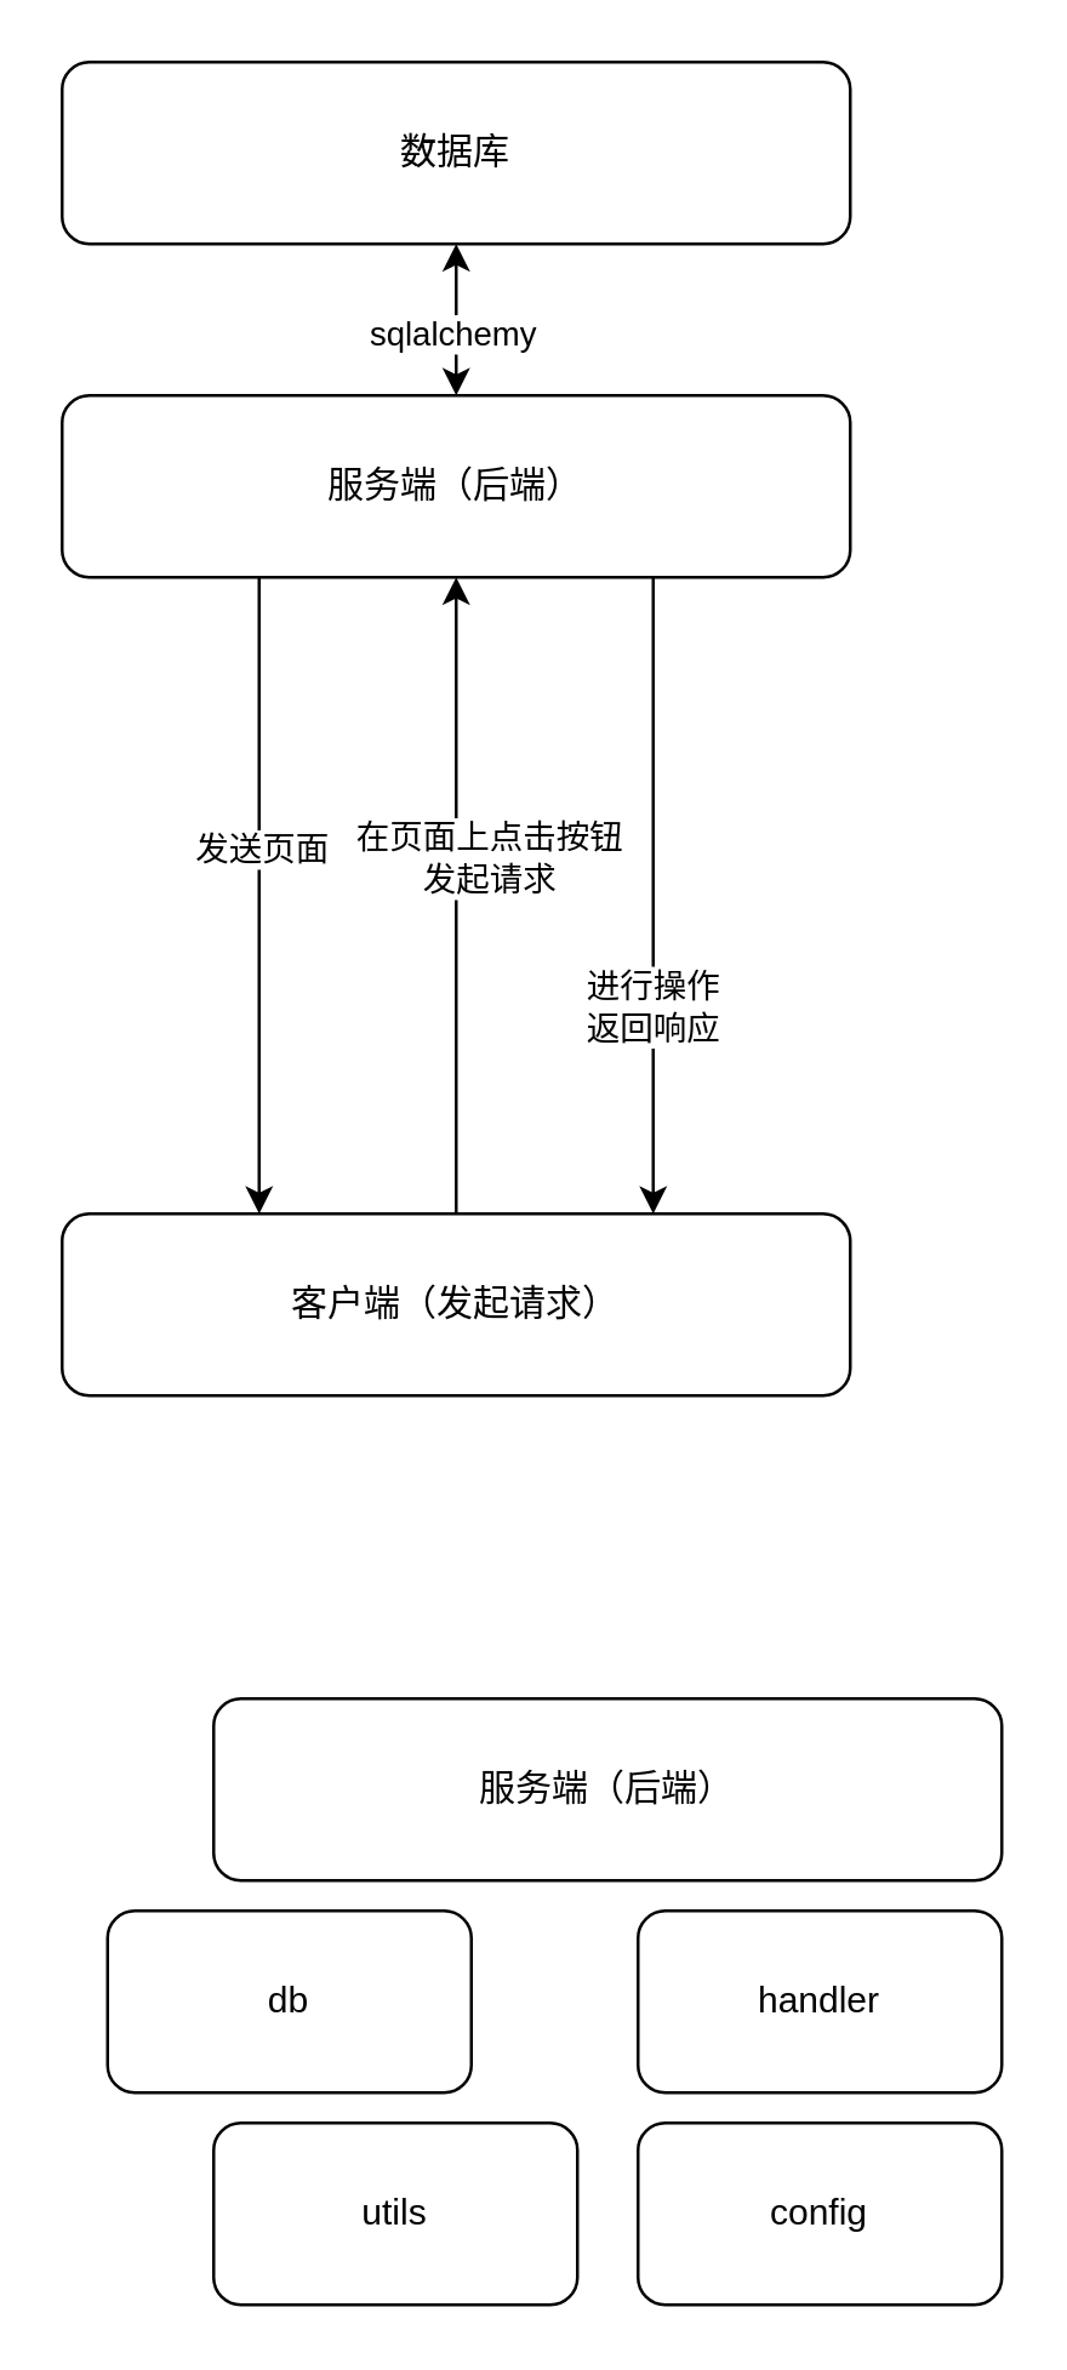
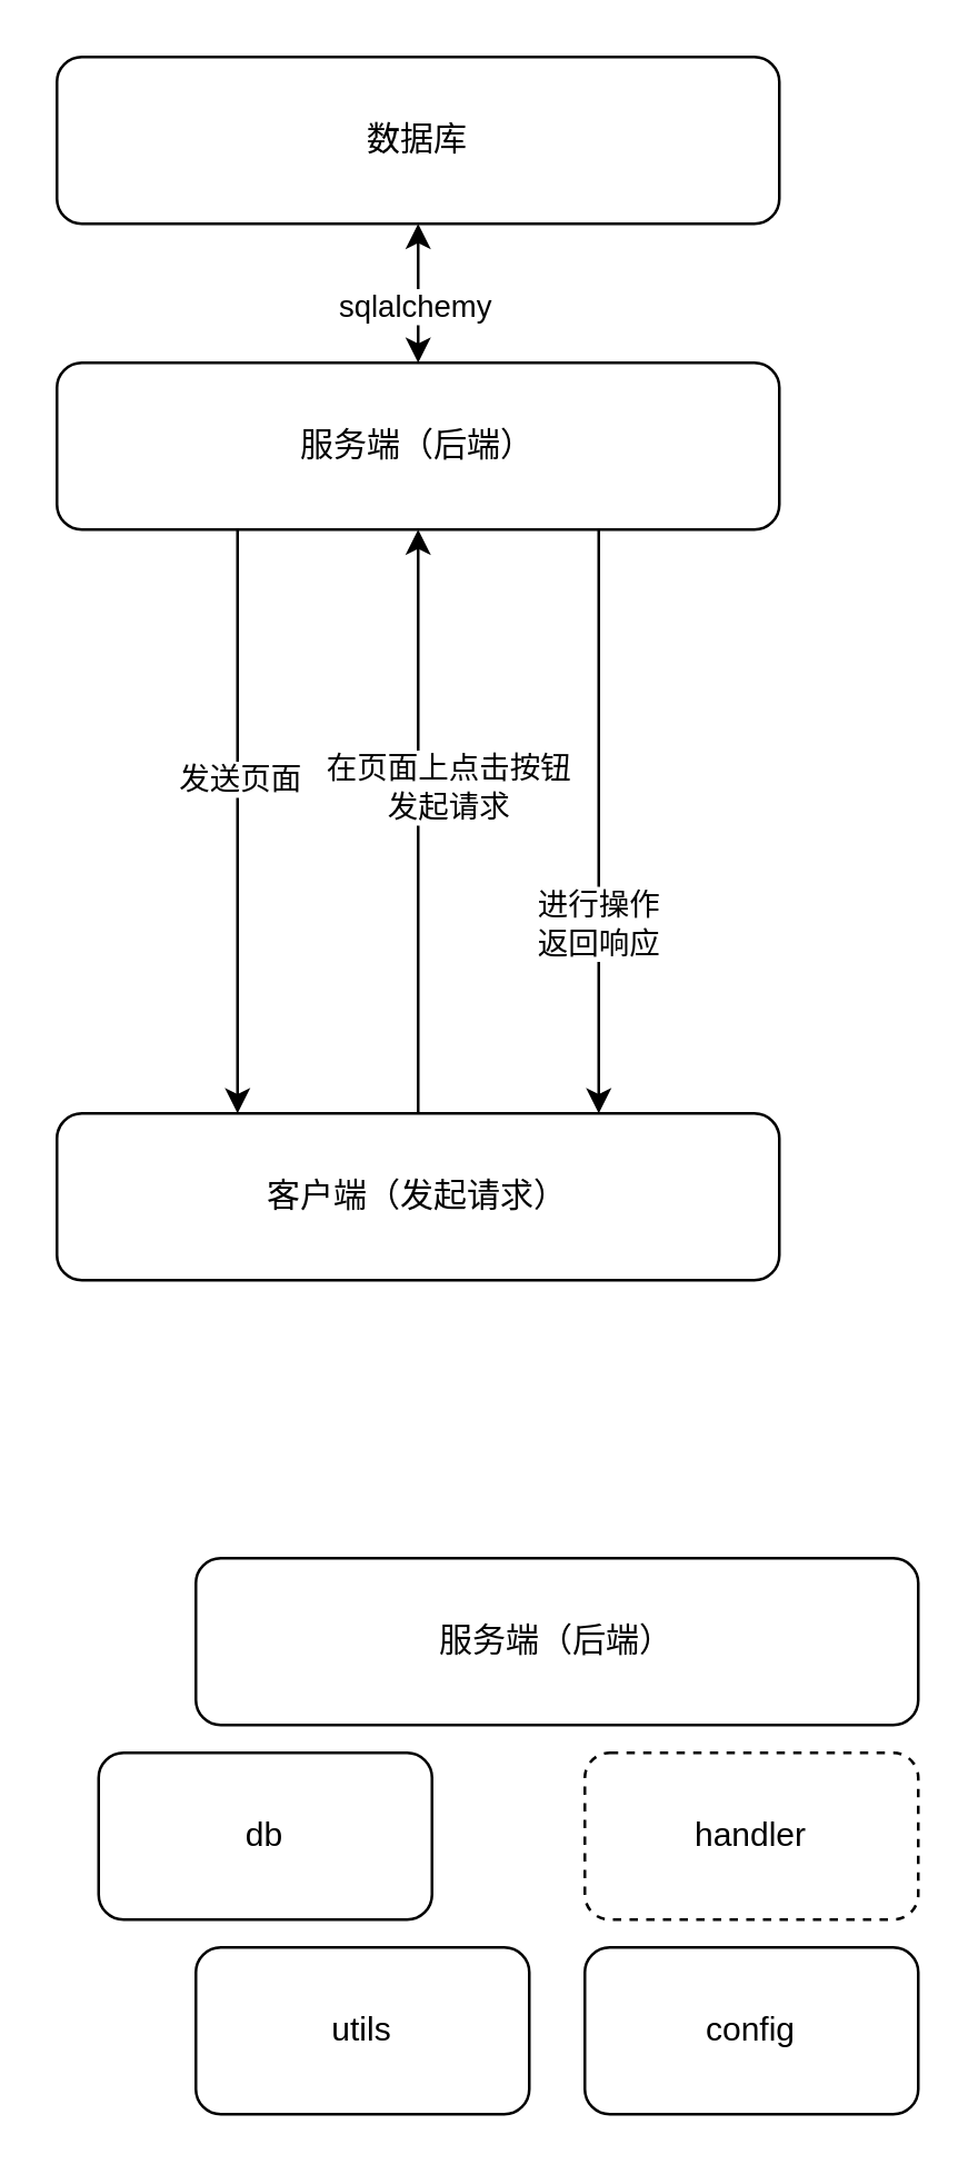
  <mxCell id="0" />
  <mxCell id="1" parent="0" />
  <mxCell id="2" style="edgeStyle=orthogonalEdgeStyle;rounded=0;orthogonalLoop=1;jettySize=auto;html=1;exitX=0.25;exitY=1;exitDx=0;exitDy=0;entryX=0.25;entryY=0;entryDx=0;entryDy=0;" edge="1" parent="1" source="6" target="9"><mxGeometry relative="1" as="geometry" /></mxCell>
  <mxCell id="3" value="发送页面" style="edgeLabel;html=1;align=center;verticalAlign=middle;resizable=0;points=[];" vertex="1" connectable="0" parent="2"><mxGeometry x="-0.148" relative="1" as="geometry"><mxPoint as="offset" /></mxGeometry></mxCell>
  <mxCell id="4" style="edgeStyle=orthogonalEdgeStyle;rounded=0;orthogonalLoop=1;jettySize=auto;html=1;exitX=0.75;exitY=1;exitDx=0;exitDy=0;entryX=0.75;entryY=0;entryDx=0;entryDy=0;startArrow=none;startFill=0;" edge="1" parent="1" source="6" target="9"><mxGeometry relative="1" as="geometry" /></mxCell>
  <mxCell id="5" value="进行操作&lt;br&gt;返回响应" style="edgeLabel;html=1;align=center;verticalAlign=middle;resizable=0;points=[];" vertex="1" connectable="0" parent="4"><mxGeometry x="0.343" y="-1" relative="1" as="geometry"><mxPoint as="offset" /></mxGeometry></mxCell>
  <mxCell id="6" value="服务端（后端）" style="rounded=1;whiteSpace=wrap;html=1;" vertex="1" parent="1"><mxGeometry x="20" y="130" width="260" height="60" as="geometry" /></mxCell>
  <mxCell id="7" style="edgeStyle=orthogonalEdgeStyle;rounded=0;orthogonalLoop=1;jettySize=auto;html=1;exitX=0.5;exitY=0;exitDx=0;exitDy=0;entryX=0.5;entryY=1;entryDx=0;entryDy=0;startArrow=none;startFill=0;" edge="1" parent="1" source="9" target="6"><mxGeometry relative="1" as="geometry" /></mxCell>
  <mxCell id="8" value="在页面上点击按钮&lt;br&gt;发起请求" style="edgeLabel;html=1;align=center;verticalAlign=middle;resizable=0;points=[];" vertex="1" connectable="0" parent="7"><mxGeometry x="0.138" relative="1" as="geometry"><mxPoint x="10" y="1" as="offset" /></mxGeometry></mxCell>
  <mxCell id="9" value="客户端（发起请求）" style="rounded=1;whiteSpace=wrap;html=1;" vertex="1" parent="1"><mxGeometry x="20" y="400" width="260" height="60" as="geometry" /></mxCell>
  <mxCell id="10" value="" style="edgeStyle=orthogonalEdgeStyle;rounded=0;orthogonalLoop=1;jettySize=auto;html=1;startArrow=classic;startFill=1;" edge="1" parent="1" source="12" target="6"><mxGeometry relative="1" as="geometry" /></mxCell>
  <mxCell id="11" value="sqlalchemy" style="edgeLabel;html=1;align=center;verticalAlign=middle;resizable=0;points=[];" vertex="1" connectable="0" parent="10"><mxGeometry x="0.14" y="-2" relative="1" as="geometry"><mxPoint as="offset" /></mxGeometry></mxCell>
  <mxCell id="12" value="数据库" style="rounded=1;whiteSpace=wrap;html=1;" vertex="1" parent="1"><mxGeometry x="20" y="20" width="260" height="60" as="geometry" /></mxCell>
  <mxCell id="13" value="服务端（后端）" style="rounded=1;whiteSpace=wrap;html=1;" vertex="1" parent="1"><mxGeometry x="70" y="560" width="260" height="60" as="geometry" /></mxCell>
- <mxCell id="14" value="handler" style="rounded=1;whiteSpace=wrap;html=1;" vertex="1" parent="1"><mxGeometry x="210" y="630" width="120" height="60" as="geometry" /></mxCell>
+ <mxCell id="14" value="handler" style="rounded=1;whiteSpace=wrap;html=1;dashed=1;" vertex="1" parent="1"><mxGeometry x="210" y="630" width="120" height="60" as="geometry" /></mxCell>
  <mxCell id="15" value="db" style="rounded=1;whiteSpace=wrap;html=1;" vertex="1" parent="1"><mxGeometry x="35" y="630" width="120" height="60" as="geometry" /></mxCell>
  <mxCell id="16" value="utils" style="rounded=1;whiteSpace=wrap;html=1;" vertex="1" parent="1"><mxGeometry x="70" y="700" width="120" height="60" as="geometry" /></mxCell>
  <mxCell id="17" value="config" style="rounded=1;whiteSpace=wrap;html=1;" vertex="1" parent="1"><mxGeometry x="210" y="700" width="120" height="60" as="geometry" /></mxCell>
